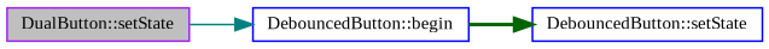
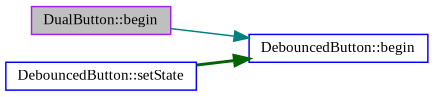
  digraph {
    fontname="Liberation Serif"
    rankdir=LR
    node [color=blue fillcolor=white fontname="Liberation Serif" fontsize=10 shape=record style=filled]
    edge [fontname="Liberation Serif" fontsize=10 labelfontname=Helvetica labelfontsize=10]
-   n1 [color=purple fillcolor=grey75 fontcolor=black height=0.2 label="DualButton::setState" width=0.4]
+   n1 [color=purple fillcolor=grey75 fontcolor=black height=0.2 label="DualButton::begin" width=0.4]
    n2 [height=0.2 label="DebouncedButton::begin" width=0.4]
    n3 [height=0.2 label="DebouncedButton::setState" width=0.4]
    n1 -> n2 [color=teal style=solid]
-   n2 -> n3 [color=darkgreen style=bold]
+   n3 -> n2 [color=darkgreen style=bold]
  }
